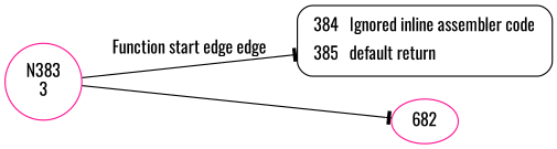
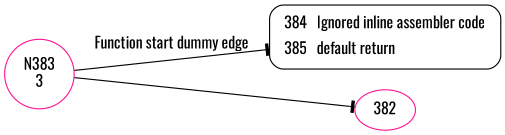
  digraph {
    fontname=Oswald
    rankdir=LR
    node [color=deeppink fontname=Oswald]
    edge [arrowhead=tee fontname=Oswald]
    n1 [label="N383\n3" shape=circle]
    n2 [fillcolor=white label=<<table border="0" cellborder="0" cellpadding="3" bgcolor="white"><tr><td align="right">384</td><td align="left">Ignored inline assembler code</td></tr><tr><td align="right">385</td><td align="left">default return</td></tr></table>> penwidth=1 shape=Mrecord style="filled,bold" color=""]
-   382 [label=682]
-   n1 -> n2 [label="Function start edge edge"]
+   382
+   n1 -> n2 [label="Function start dummy edge"]
    n1 -> 382
  }
